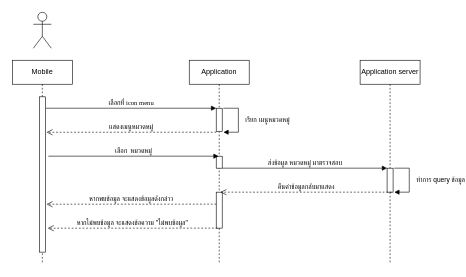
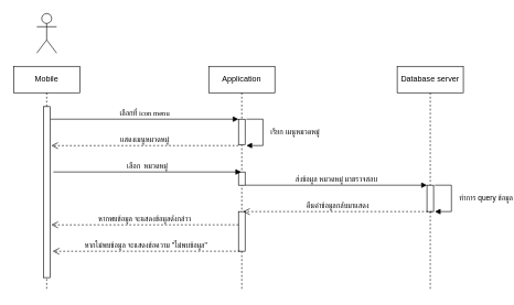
  <mxCell id="0" />
  <mxCell id="1" parent="0" />
  <mxCell id="2" value="Mobile" style="shape=umlLifeline;perimeter=lifelinePerimeter;whiteSpace=wrap;html=1;container=1;collapsible=0;recursiveResize=0;outlineConnect=0;" parent="1" vertex="1"><mxGeometry x="20" y="100" width="100" height="340" as="geometry" /></mxCell>
  <mxCell id="3" value="" style="html=1;points=[];perimeter=orthogonalPerimeter;" parent="2" vertex="1"><mxGeometry x="45" y="61" width="10" height="259" as="geometry" /></mxCell>
  <mxCell id="4" value="" style="shape=umlActor;verticalLabelPosition=bottom;verticalAlign=top;html=1;" parent="1" vertex="1"><mxGeometry x="55" y="20" width="30" height="60" as="geometry" /></mxCell>
  <mxCell id="5" value="Application" style="shape=umlLifeline;perimeter=lifelinePerimeter;whiteSpace=wrap;html=1;container=1;collapsible=0;recursiveResize=0;outlineConnect=0;" parent="1" vertex="1"><mxGeometry x="315" y="100" width="100" height="340" as="geometry" /></mxCell>
  <mxCell id="6" value="" style="html=1;points=[];perimeter=orthogonalPerimeter;" parent="5" vertex="1"><mxGeometry x="45" y="220" width="10" height="60" as="geometry" /></mxCell>
  <mxCell id="7" value="" style="html=1;points=[];perimeter=orthogonalPerimeter;" parent="5" vertex="1"><mxGeometry x="45" y="160" width="10" height="20" as="geometry" /></mxCell>
  <mxCell id="8" value="" style="html=1;points=[];perimeter=orthogonalPerimeter;" vertex="1" parent="5"><mxGeometry x="45" y="80" width="10" height="39" as="geometry" /></mxCell>
- <mxCell id="9" value="Application server" style="shape=umlLifeline;perimeter=lifelinePerimeter;whiteSpace=wrap;html=1;container=1;collapsible=0;recursiveResize=0;outlineConnect=0;" parent="1" vertex="1"><mxGeometry x="600" y="100" width="100" height="340" as="geometry" /></mxCell>
+ <mxCell id="9" value="Database server" style="shape=umlLifeline;perimeter=lifelinePerimeter;whiteSpace=wrap;html=1;container=1;collapsible=0;recursiveResize=0;outlineConnect=0;" parent="1" vertex="1"><mxGeometry x="600" y="100" width="100" height="340" as="geometry" /></mxCell>
  <mxCell id="10" value="" style="html=1;points=[];perimeter=orthogonalPerimeter;" parent="9" vertex="1"><mxGeometry x="45" y="180" width="10" height="40" as="geometry" /></mxCell>
  <mxCell id="11" value="&lt;span style=&quot;font-family: &amp;#34;tahoma&amp;#34;&quot;&gt;เลือกที่ icon menu&lt;/span&gt;" style="html=1;verticalAlign=bottom;endArrow=block;entryX=0;entryY=0;" parent="1" edge="1"><mxGeometry relative="1" as="geometry"><mxPoint x="76" y="180" as="sourcePoint" /><mxPoint x="360" y="180" as="targetPoint" /></mxGeometry></mxCell>
  <mxCell id="12" value="ทำการ query ข้อมูล" style="edgeStyle=orthogonalEdgeStyle;html=1;align=left;spacingLeft=2;endArrow=block;rounded=0;" parent="1" edge="1"><mxGeometry y="8" relative="1" as="geometry"><mxPoint x="657" y="280" as="sourcePoint" /><Array as="points"><mxPoint x="682" y="280" /></Array><mxPoint x="657" y="320" as="targetPoint" /><mxPoint as="offset" /></mxGeometry></mxCell>
  <mxCell id="13" value="แสดงเมนูหมวดหมู่" style="html=1;verticalAlign=bottom;endArrow=open;dashed=1;endSize=8;exitX=-0.1;exitY=1;exitDx=0;exitDy=0;exitPerimeter=0;entryX=1.1;entryY=0.121;entryDx=0;entryDy=0;entryPerimeter=0;" parent="1" edge="1"><mxGeometry relative="1" as="geometry"><mxPoint x="360" y="220" as="sourcePoint" /><mxPoint x="77" y="220.099" as="targetPoint" /></mxGeometry></mxCell>
  <mxCell id="14" value="ส่งข้อมูล หมวดหมู่ มาตรวจสอบ" style="html=1;verticalAlign=bottom;endArrow=block;entryX=0;entryY=-0.025;entryDx=0;entryDy=0;entryPerimeter=0;" parent="1" edge="1"><mxGeometry relative="1" as="geometry"><mxPoint x="370" y="280" as="sourcePoint" /><mxPoint x="645" y="280" as="targetPoint" /></mxGeometry></mxCell>
  <mxCell id="15" value="คืนค่าข้อมูลกลับมาแสดง" style="html=1;verticalAlign=bottom;endArrow=open;dashed=1;endSize=8;" parent="1" edge="1"><mxGeometry relative="1" as="geometry"><mxPoint x="652.5" y="320" as="sourcePoint" /><mxPoint x="367" y="320" as="targetPoint" /></mxGeometry></mxCell>
  <mxCell id="16" value="หากพบข้อมูล จะแสดงข้อมูลดังกล่าว" style="html=1;verticalAlign=bottom;endArrow=open;dashed=1;endSize=8;exitX=-0.1;exitY=1;exitDx=0;exitDy=0;exitPerimeter=0;entryX=1.1;entryY=0.121;entryDx=0;entryDy=0;entryPerimeter=0;" parent="1" edge="1"><mxGeometry relative="1" as="geometry"><mxPoint x="360" y="340" as="sourcePoint" /><mxPoint x="77" y="340.099" as="targetPoint" /></mxGeometry></mxCell>
  <mxCell id="17" value="หากไม่พบข้อมูล จะแสดงข้อความ &quot;ไม่พบข้อมูล&quot;" style="html=1;verticalAlign=bottom;endArrow=open;dashed=1;endSize=8;exitX=-0.1;exitY=1;exitDx=0;exitDy=0;exitPerimeter=0;entryX=1.1;entryY=0.121;entryDx=0;entryDy=0;entryPerimeter=0;" parent="1" edge="1"><mxGeometry relative="1" as="geometry"><mxPoint x="362" y="380" as="sourcePoint" /><mxPoint x="79" y="380.099" as="targetPoint" /></mxGeometry></mxCell>
  <mxCell id="18" value="เรียก เมนูหมวดหมู่" style="edgeStyle=orthogonalEdgeStyle;html=1;align=left;spacingLeft=2;endArrow=block;rounded=0;" edge="1" parent="1"><mxGeometry y="8" relative="1" as="geometry"><mxPoint x="372" y="180" as="sourcePoint" /><Array as="points"><mxPoint x="397" y="180" /></Array><mxPoint x="372" y="220" as="targetPoint" /><mxPoint as="offset" /></mxGeometry></mxCell>
  <mxCell id="19" value="&lt;font face=&quot;Tahoma&quot;&gt;เลือก&amp;nbsp; หมวดหมู่&lt;br&gt;&lt;/font&gt;" style="html=1;verticalAlign=bottom;endArrow=block;entryX=0;entryY=0;" edge="1" parent="1"><mxGeometry relative="1" as="geometry"><mxPoint x="80" y="260" as="sourcePoint" /><mxPoint x="364" y="260" as="targetPoint" /></mxGeometry></mxCell>
